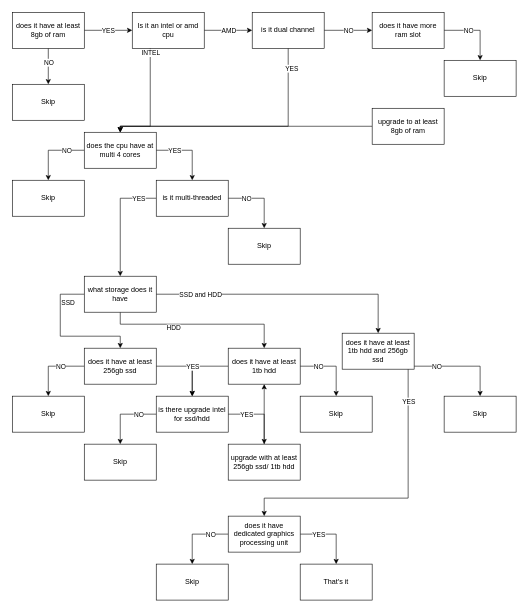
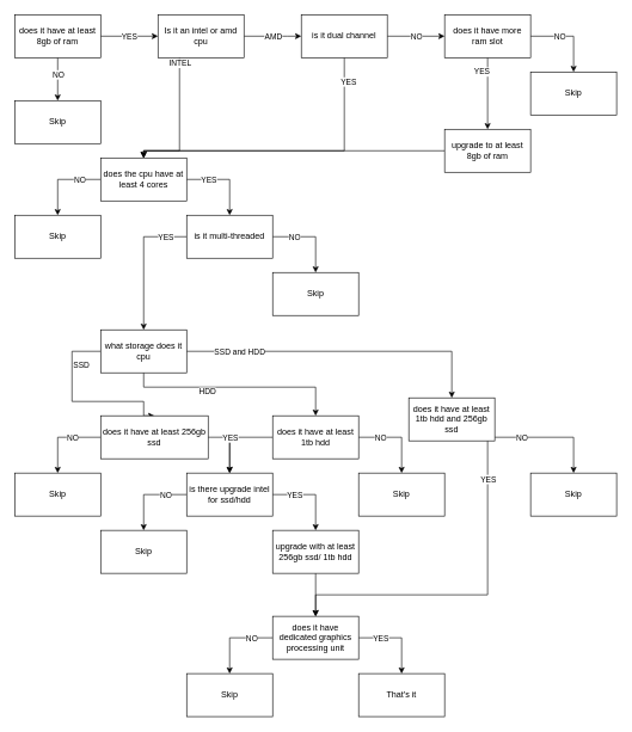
  <mxCell id="0" />
  <mxCell id="1" parent="0" />
  <mxCell id="2" style="edgeStyle=orthogonalEdgeStyle;rounded=0;orthogonalLoop=1;jettySize=auto;html=1;entryX=0;entryY=0.5;entryDx=0;entryDy=0;" edge="1" parent="1" source="6" target="11"><mxGeometry relative="1" as="geometry"><Array as="points"><mxPoint x="400" y="50" /><mxPoint x="400" y="50" /></Array></mxGeometry></mxCell>
  <mxCell id="3" value="AMD" style="edgeLabel;html=1;align=center;verticalAlign=middle;resizable=0;points=[];" vertex="1" connectable="0" parent="2"><mxGeometry x="0.394" relative="1" as="geometry"><mxPoint x="-16" as="offset" /></mxGeometry></mxCell>
  <mxCell id="4" style="edgeStyle=orthogonalEdgeStyle;rounded=0;orthogonalLoop=1;jettySize=auto;html=1;entryX=0.5;entryY=0;entryDx=0;entryDy=0;" edge="1" parent="1" source="6" target="66"><mxGeometry relative="1" as="geometry"><Array as="points"><mxPoint x="250" y="210" /><mxPoint x="200" y="210" /></Array></mxGeometry></mxCell>
  <mxCell id="5" value="INTEL" style="edgeLabel;html=1;align=center;verticalAlign=middle;resizable=0;points=[];" vertex="1" connectable="0" parent="4"><mxGeometry x="-0.923" y="1" relative="1" as="geometry"><mxPoint x="-1" as="offset" /></mxGeometry></mxCell>
  <mxCell id="6" value="Is it an intel or amd cpu" style="rounded=0;whiteSpace=wrap;html=1;" vertex="1" parent="1"><mxGeometry x="220" y="20" width="120" height="60" as="geometry" /></mxCell>
  <mxCell id="7" style="edgeStyle=orthogonalEdgeStyle;rounded=0;orthogonalLoop=1;jettySize=auto;html=1;entryX=0;entryY=0.5;entryDx=0;entryDy=0;exitX=1;exitY=0.5;exitDx=0;exitDy=0;" edge="1" parent="1" source="11" target="16"><mxGeometry relative="1" as="geometry"><mxPoint x="630" y="250" as="sourcePoint" /><Array as="points"><mxPoint x="610" y="50" /><mxPoint x="610" y="50" /></Array></mxGeometry></mxCell>
  <mxCell id="8" value="NO" style="edgeLabel;html=1;align=center;verticalAlign=middle;resizable=0;points=[];" vertex="1" connectable="0" parent="7"><mxGeometry x="-0.382" y="-2" relative="1" as="geometry"><mxPoint x="15" y="-2" as="offset" /></mxGeometry></mxCell>
  <mxCell id="9" style="edgeStyle=orthogonalEdgeStyle;rounded=0;orthogonalLoop=1;jettySize=auto;html=1;entryX=0.5;entryY=0;entryDx=0;entryDy=0;" edge="1" parent="1" source="11" target="66"><mxGeometry relative="1" as="geometry"><Array as="points"><mxPoint x="480" y="210" /><mxPoint x="200" y="210" /></Array></mxGeometry></mxCell>
  <mxCell id="10" value="YES" style="edgeLabel;html=1;align=center;verticalAlign=middle;resizable=0;points=[];" vertex="1" connectable="0" parent="9"><mxGeometry x="-0.833" y="2" relative="1" as="geometry"><mxPoint x="3" y="-2" as="offset" /></mxGeometry></mxCell>
  <mxCell id="11" value="is it dual channel" style="rounded=0;whiteSpace=wrap;html=1;" vertex="1" parent="1"><mxGeometry x="420" y="20" width="120" height="60" as="geometry" /></mxCell>
+ <mxCell id="12" style="edgeStyle=orthogonalEdgeStyle;rounded=0;orthogonalLoop=1;jettySize=auto;html=1;entryX=0.5;entryY=0;entryDx=0;entryDy=0;" edge="1" parent="1" source="16" target="54"><mxGeometry relative="1" as="geometry"><mxPoint x="580" y="350" as="targetPoint" /><Array as="points"><mxPoint x="680" y="180" /><mxPoint x="680" y="180" /></Array></mxGeometry></mxCell>
+ <mxCell id="13" value="YES" style="edgeLabel;html=1;align=center;verticalAlign=middle;resizable=0;points=[];" vertex="1" connectable="0" parent="12"><mxGeometry x="-0.618" relative="1" as="geometry"><mxPoint x="-9" as="offset" /></mxGeometry></mxCell>
  <mxCell id="14" style="edgeStyle=orthogonalEdgeStyle;rounded=0;orthogonalLoop=1;jettySize=auto;html=1;entryX=0.5;entryY=0;entryDx=0;entryDy=0;" edge="1" parent="1" source="16" target="55"><mxGeometry relative="1" as="geometry"><mxPoint x="800" y="370" as="targetPoint" /><Array as="points"><mxPoint x="800" y="50" /></Array></mxGeometry></mxCell>
  <mxCell id="15" value="NO" style="edgeLabel;html=1;align=center;verticalAlign=middle;resizable=0;points=[];" vertex="1" connectable="0" parent="14"><mxGeometry x="-0.576" relative="1" as="geometry"><mxPoint x="17" as="offset" /></mxGeometry></mxCell>
  <mxCell id="16" value="does it have more ram slot" style="rounded=0;whiteSpace=wrap;html=1;" vertex="1" parent="1"><mxGeometry x="620" y="20" width="120" height="60" as="geometry" /></mxCell>
  <mxCell id="17" style="edgeStyle=orthogonalEdgeStyle;rounded=0;orthogonalLoop=1;jettySize=auto;html=1;entryX=0;entryY=0.5;entryDx=0;entryDy=0;" edge="1" parent="1" source="21" target="6"><mxGeometry relative="1" as="geometry"><mxPoint x="210" y="50" as="targetPoint" /><Array as="points" /></mxGeometry></mxCell>
  <mxCell id="18" value="YES" style="edgeLabel;html=1;align=center;verticalAlign=middle;resizable=0;points=[];" vertex="1" connectable="0" parent="17"><mxGeometry x="-0.591" y="-1" relative="1" as="geometry"><mxPoint x="23" y="-1" as="offset" /></mxGeometry></mxCell>
  <mxCell id="19" style="edgeStyle=orthogonalEdgeStyle;rounded=0;orthogonalLoop=1;jettySize=auto;html=1;entryX=0.5;entryY=0;entryDx=0;entryDy=0;" edge="1" parent="1" source="21" target="56"><mxGeometry relative="1" as="geometry"><Array as="points"><mxPoint x="80" y="110" /><mxPoint x="80" y="110" /></Array></mxGeometry></mxCell>
  <mxCell id="20" value="NO" style="edgeLabel;html=1;align=center;verticalAlign=middle;resizable=0;points=[];" vertex="1" connectable="0" parent="19"><mxGeometry x="-0.327" y="-1" relative="1" as="geometry"><mxPoint x="1" y="3" as="offset" /></mxGeometry></mxCell>
  <mxCell id="21" value="does it have at least 8gb of ram" style="rounded=0;whiteSpace=wrap;html=1;" vertex="1" parent="1"><mxGeometry y="20" width="120" height="60" as="geometry" x="20" /></mxCell>
  <mxCell id="22" style="edgeStyle=orthogonalEdgeStyle;rounded=0;orthogonalLoop=1;jettySize=auto;html=1;entryX=0.5;entryY=0;entryDx=0;entryDy=0;" edge="1" parent="1" source="28" target="47"><mxGeometry relative="1" as="geometry" /></mxCell>
  <mxCell id="23" value="SSD and HDD" style="edgeLabel;html=1;align=center;verticalAlign=middle;resizable=0;points=[];" vertex="1" connectable="0" parent="22"><mxGeometry x="-0.873" y="1" relative="1" as="geometry"><mxPoint x="45" y="1" as="offset" /></mxGeometry></mxCell>
  <mxCell id="24" style="edgeStyle=orthogonalEdgeStyle;rounded=0;orthogonalLoop=1;jettySize=auto;html=1;exitX=0.5;exitY=1;exitDx=0;exitDy=0;entryX=0.5;entryY=0;entryDx=0;entryDy=0;" edge="1" parent="1" source="28" target="37"><mxGeometry relative="1" as="geometry"><Array as="points"><mxPoint x="200" y="540" /><mxPoint x="440" y="540" /></Array></mxGeometry></mxCell>
  <mxCell id="25" value="HDD" style="edgeLabel;html=1;align=center;verticalAlign=middle;resizable=0;points=[];" vertex="1" connectable="0" parent="24"><mxGeometry x="-0.269" y="2" relative="1" as="geometry"><mxPoint x="-2" y="8" as="offset" /></mxGeometry></mxCell>
  <mxCell id="26" style="edgeStyle=orthogonalEdgeStyle;rounded=0;orthogonalLoop=1;jettySize=auto;html=1;entryX=0.5;entryY=0;entryDx=0;entryDy=0;" edge="1" parent="1" source="28" target="32"><mxGeometry relative="1" as="geometry"><Array as="points"><mxPoint x="100" y="490" /><mxPoint x="100" y="560" /><mxPoint x="200" y="560" /></Array></mxGeometry></mxCell>
  <mxCell id="27" value="SSD" style="edgeLabel;html=1;align=center;verticalAlign=middle;resizable=0;points=[];" vertex="1" connectable="0" parent="26"><mxGeometry x="-0.536" y="-1" relative="1" as="geometry"><mxPoint x="13" y="1" as="offset" /></mxGeometry></mxCell>
- <mxCell id="28" value="what storage does it have" style="rounded=0;whiteSpace=wrap;html=1;" vertex="1" parent="1"><mxGeometry x="140" y="460" width="120" height="60" as="geometry" /></mxCell>
+ <mxCell id="28" value="what storage does it cpu" style="rounded=0;whiteSpace=wrap;html=1;" vertex="1" parent="1"><mxGeometry x="140" y="460" width="120" height="60" as="geometry" /></mxCell>
  <mxCell id="29" style="edgeStyle=orthogonalEdgeStyle;rounded=0;orthogonalLoop=1;jettySize=auto;html=1;" edge="1" parent="1" source="32" target="42"><mxGeometry relative="1" as="geometry"><Array as="points"><mxPoint x="320" y="610" /></Array></mxGeometry></mxCell>
  <mxCell id="30" style="edgeStyle=orthogonalEdgeStyle;rounded=0;orthogonalLoop=1;jettySize=auto;html=1;entryX=0.5;entryY=0;entryDx=0;entryDy=0;" edge="1" parent="1" source="32" target="58"><mxGeometry relative="1" as="geometry"><Array as="points"><mxPoint x="80" y="610" /></Array></mxGeometry></mxCell>
  <mxCell id="31" value="NO" style="edgeLabel;html=1;align=center;verticalAlign=middle;resizable=0;points=[];" vertex="1" connectable="0" parent="30"><mxGeometry x="-0.21" y="-3" relative="1" as="geometry"><mxPoint x="3" y="3" as="offset" /></mxGeometry></mxCell>
- <mxCell id="32" value="does it have at least 256gb ssd" style="rounded=0;whiteSpace=wrap;html=1;" vertex="1" parent="1"><mxGeometry x="140" y="580" width="120" height="60" as="geometry" /></mxCell>
+ <mxCell id="32" value="does it have at least 256gb ssd" style="rounded=0;whiteSpace=wrap;html=1;" vertex="1" parent="1"><mxGeometry x="140" y="580" width="150" height="60" as="geometry" /></mxCell>
  <mxCell id="33" style="edgeStyle=orthogonalEdgeStyle;rounded=0;orthogonalLoop=1;jettySize=auto;html=1;entryX=0.5;entryY=0;entryDx=0;entryDy=0;" edge="1" parent="1" source="37" target="42"><mxGeometry relative="1" as="geometry"><Array as="points"><mxPoint x="320" y="610" /></Array></mxGeometry></mxCell>
  <mxCell id="34" value="YES" style="edgeLabel;html=1;align=center;verticalAlign=middle;resizable=0;points=[];" vertex="1" connectable="0" parent="33"><mxGeometry x="0.091" y="-1" relative="1" as="geometry"><mxPoint x="1" as="offset" /></mxGeometry></mxCell>
  <mxCell id="35" style="edgeStyle=orthogonalEdgeStyle;rounded=0;orthogonalLoop=1;jettySize=auto;html=1;entryX=0.5;entryY=0;entryDx=0;entryDy=0;" edge="1" parent="1" source="37" target="57"><mxGeometry relative="1" as="geometry"><Array as="points"><mxPoint x="560" y="610" /></Array></mxGeometry></mxCell>
  <mxCell id="36" value="NO" style="edgeLabel;html=1;align=center;verticalAlign=middle;resizable=0;points=[];" vertex="1" connectable="0" parent="35"><mxGeometry x="-0.335" y="-3" relative="1" as="geometry"><mxPoint x="-7" y="-3" as="offset" /></mxGeometry></mxCell>
  <mxCell id="37" value="does it have at least 1tb hdd" style="rounded=0;whiteSpace=wrap;html=1;" vertex="1" parent="1"><mxGeometry x="380" y="580" width="120" height="60" as="geometry" /></mxCell>
  <mxCell id="38" style="edgeStyle=orthogonalEdgeStyle;rounded=0;orthogonalLoop=1;jettySize=auto;html=1;entryX=0.5;entryY=0;entryDx=0;entryDy=0;" edge="1" parent="1" source="42" target="61"><mxGeometry relative="1" as="geometry"><Array as="points"><mxPoint x="200" y="690" /></Array></mxGeometry></mxCell>
  <mxCell id="39" value="NO" style="edgeLabel;html=1;align=center;verticalAlign=middle;resizable=0;points=[];" vertex="1" connectable="0" parent="38"><mxGeometry x="-0.035" y="-3" relative="1" as="geometry"><mxPoint x="23" y="3" as="offset" /></mxGeometry></mxCell>
  <mxCell id="40" style="edgeStyle=orthogonalEdgeStyle;rounded=0;orthogonalLoop=1;jettySize=auto;html=1;entryX=0.5;entryY=0;entryDx=0;entryDy=0;" edge="1" parent="1" source="42" target="60"><mxGeometry relative="1" as="geometry"><Array as="points"><mxPoint x="440" y="690" /></Array></mxGeometry></mxCell>
  <mxCell id="41" value="YES" style="edgeLabel;html=1;align=center;verticalAlign=middle;resizable=0;points=[];" vertex="1" connectable="0" parent="40"><mxGeometry x="-0.611" y="-1" relative="1" as="geometry"><mxPoint x="9" y="-1" as="offset" /></mxGeometry></mxCell>
  <mxCell id="42" value="is there upgrade intel for ssd/hdd" style="rounded=0;whiteSpace=wrap;html=1;" vertex="1" parent="1"><mxGeometry x="260" y="660" width="120" height="60" as="geometry" /></mxCell>
  <mxCell id="43" style="edgeStyle=orthogonalEdgeStyle;rounded=0;orthogonalLoop=1;jettySize=auto;html=1;entryX=0.5;entryY=0;entryDx=0;entryDy=0;" edge="1" parent="1" source="47" target="52"><mxGeometry relative="1" as="geometry"><mxPoint x="440" y="740" as="targetPoint" /><Array as="points"><mxPoint x="680" y="830" /><mxPoint x="440" y="830" /></Array></mxGeometry></mxCell>
  <mxCell id="44" value="YES" style="edgeLabel;html=1;align=center;verticalAlign=middle;resizable=0;points=[];" vertex="1" connectable="0" parent="43"><mxGeometry x="-0.752" y="-2" relative="1" as="geometry"><mxPoint x="2" y="-7" as="offset" /></mxGeometry></mxCell>
  <mxCell id="45" style="edgeStyle=orthogonalEdgeStyle;rounded=0;orthogonalLoop=1;jettySize=auto;html=1;entryX=0.5;entryY=0;entryDx=0;entryDy=0;" edge="1" parent="1" source="47" target="76"><mxGeometry relative="1" as="geometry"><Array as="points"><mxPoint x="800" y="610" /></Array></mxGeometry></mxCell>
  <mxCell id="46" value="NO" style="edgeLabel;html=1;align=center;verticalAlign=middle;resizable=0;points=[];" vertex="1" connectable="0" parent="45"><mxGeometry x="-0.724" y="-2" relative="1" as="geometry"><mxPoint x="15" y="-2" as="offset" /></mxGeometry></mxCell>
  <mxCell id="47" value="does it have at least 1tb hdd and 256gb ssd" style="rounded=0;whiteSpace=wrap;html=1;" vertex="1" parent="1"><mxGeometry x="570" y="555" width="120" height="60" as="geometry" /></mxCell>
  <mxCell id="48" style="edgeStyle=orthogonalEdgeStyle;rounded=0;orthogonalLoop=1;jettySize=auto;html=1;entryX=0.5;entryY=0;entryDx=0;entryDy=0;" edge="1" parent="1" source="52" target="75"><mxGeometry relative="1" as="geometry"><Array as="points"><mxPoint x="560" y="890" /></Array></mxGeometry></mxCell>
  <mxCell id="49" value="YES" style="edgeLabel;html=1;align=center;verticalAlign=middle;resizable=0;points=[];" vertex="1" connectable="0" parent="48"><mxGeometry x="-0.673" relative="1" as="geometry"><mxPoint x="12" as="offset" /></mxGeometry></mxCell>
  <mxCell id="50" style="edgeStyle=orthogonalEdgeStyle;rounded=0;orthogonalLoop=1;jettySize=auto;html=1;entryX=0.5;entryY=0;entryDx=0;entryDy=0;" edge="1" parent="1" source="52" target="74"><mxGeometry relative="1" as="geometry"><Array as="points"><mxPoint x="320" y="890" /></Array></mxGeometry></mxCell>
  <mxCell id="51" value="NO" style="edgeLabel;html=1;align=center;verticalAlign=middle;resizable=0;points=[];" vertex="1" connectable="0" parent="50"><mxGeometry x="-0.323" y="-1" relative="1" as="geometry"><mxPoint x="7" y="1" as="offset" /></mxGeometry></mxCell>
  <mxCell id="52" value="does it have dedicated graphics processing unit" style="rounded=0;whiteSpace=wrap;html=1;" vertex="1" parent="1"><mxGeometry x="380" y="860" width="120" height="60" as="geometry" /></mxCell>
  <mxCell id="53" style="edgeStyle=orthogonalEdgeStyle;rounded=0;orthogonalLoop=1;jettySize=auto;html=1;entryX=0.5;entryY=0;entryDx=0;entryDy=0;" edge="1" parent="1" source="54" target="66"><mxGeometry relative="1" as="geometry"><Array as="points"><mxPoint x="200" y="210" /></Array></mxGeometry></mxCell>
  <mxCell id="54" value="upgrade to at least 8gb of ram" style="rounded=0;whiteSpace=wrap;html=1;" vertex="1" parent="1"><mxGeometry x="620" y="180" width="120" height="60" as="geometry" /></mxCell>
  <mxCell id="55" value="Skip" style="rounded=0;whiteSpace=wrap;html=1;" vertex="1" parent="1"><mxGeometry x="740" y="100" width="120" height="60" as="geometry" /></mxCell>
  <mxCell id="56" value="Skip" style="rounded=0;whiteSpace=wrap;html=1;" vertex="1" parent="1"><mxGeometry y="140" width="120" height="60" as="geometry" x="20" /></mxCell>
  <mxCell id="57" value="Skip" style="rounded=0;whiteSpace=wrap;html=1;" vertex="1" parent="1"><mxGeometry x="500" y="660" width="120" height="60" as="geometry" /></mxCell>
  <mxCell id="58" value="Skip" style="rounded=0;whiteSpace=wrap;html=1;" vertex="1" parent="1"><mxGeometry y="660" width="120" height="60" as="geometry" x="20" /></mxCell>
- <mxCell id="59" style="edgeStyle=orthogonalEdgeStyle;rounded=0;orthogonalLoop=1;jettySize=auto;html=1;" edge="1" parent="1" source="60" target="37"><mxGeometry relative="1" as="geometry" /></mxCell>
+ <mxCell id="59" style="edgeStyle=orthogonalEdgeStyle;rounded=0;orthogonalLoop=1;jettySize=auto;html=1;entryX=0.5;entryY=0;entryDx=0;entryDy=0;" edge="1" parent="1" source="60" target="52"><mxGeometry relative="1" as="geometry" /></mxCell>
  <mxCell id="60" value="upgrade with at least 256gb ssd/ 1tb hdd" style="rounded=0;whiteSpace=wrap;html=1;" vertex="1" parent="1"><mxGeometry x="380" y="740" width="120" height="60" as="geometry" /></mxCell>
  <mxCell id="61" value="Skip" style="rounded=0;whiteSpace=wrap;html=1;" vertex="1" parent="1"><mxGeometry x="140" y="740" width="120" height="60" as="geometry" /></mxCell>
  <mxCell id="62" style="edgeStyle=orthogonalEdgeStyle;rounded=0;orthogonalLoop=1;jettySize=auto;html=1;" edge="1" parent="1" source="66" target="72"><mxGeometry relative="1" as="geometry"><Array as="points"><mxPoint x="80" y="250" /></Array></mxGeometry></mxCell>
  <mxCell id="63" value="NO" style="edgeLabel;html=1;align=center;verticalAlign=middle;resizable=0;points=[];" vertex="1" connectable="0" parent="62"><mxGeometry x="-0.564" y="1" relative="1" as="geometry"><mxPoint x="-6" y="-1" as="offset" /></mxGeometry></mxCell>
  <mxCell id="64" style="edgeStyle=orthogonalEdgeStyle;rounded=0;orthogonalLoop=1;jettySize=auto;html=1;entryX=0.5;entryY=0;entryDx=0;entryDy=0;" edge="1" parent="1" source="66" target="71"><mxGeometry relative="1" as="geometry"><Array as="points"><mxPoint x="320" y="250" /></Array></mxGeometry></mxCell>
  <mxCell id="65" value="YES" style="edgeLabel;html=1;align=center;verticalAlign=middle;resizable=0;points=[];" vertex="1" connectable="0" parent="64"><mxGeometry x="-0.545" y="-1" relative="1" as="geometry"><mxPoint x="5" y="-1" as="offset" /></mxGeometry></mxCell>
- <mxCell id="66" value="does the cpu have at multi 4 cores" style="rounded=0;whiteSpace=wrap;html=1;" vertex="1" parent="1"><mxGeometry x="140" y="220" width="120" height="60" as="geometry" /></mxCell>
+ <mxCell id="66" value="does the cpu have at least 4 cores" style="rounded=0;whiteSpace=wrap;html=1;" vertex="1" parent="1"><mxGeometry x="140" y="220" width="120" height="60" as="geometry" /></mxCell>
  <mxCell id="67" style="edgeStyle=orthogonalEdgeStyle;rounded=0;orthogonalLoop=1;jettySize=auto;html=1;entryX=0.5;entryY=0;entryDx=0;entryDy=0;" edge="1" parent="1" source="71" target="73"><mxGeometry relative="1" as="geometry"><Array as="points"><mxPoint x="440" y="330" /></Array></mxGeometry></mxCell>
  <mxCell id="68" value="NO" style="edgeLabel;html=1;align=center;verticalAlign=middle;resizable=0;points=[];" vertex="1" connectable="0" parent="67"><mxGeometry x="-0.224" y="-1" relative="1" as="geometry"><mxPoint x="-13" y="-1" as="offset" /></mxGeometry></mxCell>
  <mxCell id="69" style="edgeStyle=orthogonalEdgeStyle;rounded=0;orthogonalLoop=1;jettySize=auto;html=1;entryX=0.5;entryY=0;entryDx=0;entryDy=0;" edge="1" parent="1" source="71" target="28"><mxGeometry relative="1" as="geometry"><mxPoint x="220" y="480" as="targetPoint" /><Array as="points"><mxPoint x="200" y="330" /></Array></mxGeometry></mxCell>
  <mxCell id="70" value="YES" style="edgeLabel;html=1;align=center;verticalAlign=middle;resizable=0;points=[];" vertex="1" connectable="0" parent="69"><mxGeometry x="-0.726" y="2" relative="1" as="geometry"><mxPoint x="-4" y="-2" as="offset" /></mxGeometry></mxCell>
  <mxCell id="71" value="is it multi-threaded" style="rounded=0;whiteSpace=wrap;html=1;" vertex="1" parent="1"><mxGeometry x="260" y="300" width="120" height="60" as="geometry" /></mxCell>
  <mxCell id="72" value="Skip" style="rounded=0;whiteSpace=wrap;html=1;" vertex="1" parent="1"><mxGeometry y="300" width="120" height="60" as="geometry" x="20" /></mxCell>
  <mxCell id="73" value="Skip" style="rounded=0;whiteSpace=wrap;html=1;" vertex="1" parent="1"><mxGeometry x="380" y="380" width="120" height="60" as="geometry" /></mxCell>
  <mxCell id="74" value="Skip" style="rounded=0;whiteSpace=wrap;html=1;" vertex="1" parent="1"><mxGeometry x="260" y="940" width="120" height="60" as="geometry" /></mxCell>
  <mxCell id="75" value="That's it" style="rounded=0;whiteSpace=wrap;html=1;" vertex="1" parent="1"><mxGeometry x="500" y="940" width="120" height="60" as="geometry" /></mxCell>
  <mxCell id="76" value="Skip" style="rounded=0;whiteSpace=wrap;html=1;" vertex="1" parent="1"><mxGeometry x="740" y="660" width="120" height="60" as="geometry" /></mxCell>
